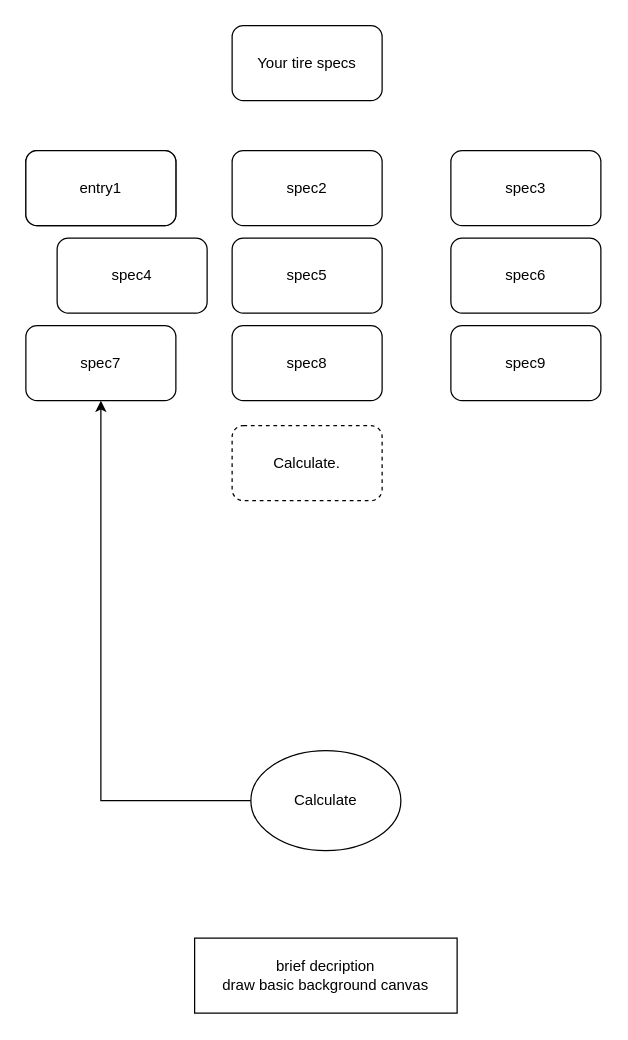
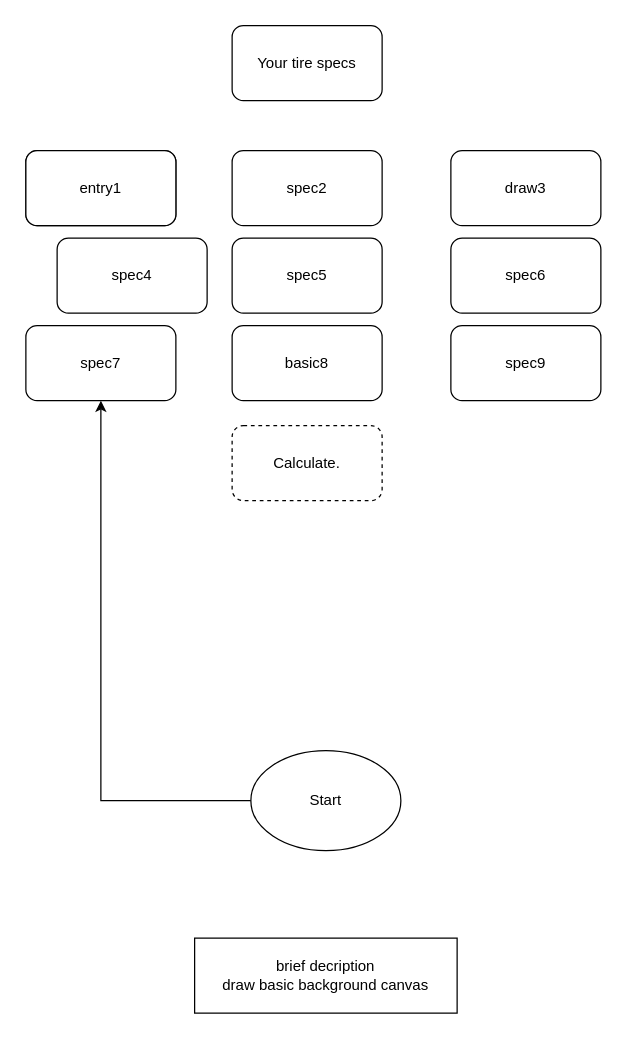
  <mxCell id="0" />
  <mxCell id="1" parent="0" />
  <mxCell id="2" value="Your tire specs" style="rounded=1;whiteSpace=wrap;html=1;" vertex="1" parent="1"><mxGeometry x="185" y="20" width="120" height="60" as="geometry" /></mxCell>
  <mxCell id="3" value="spec2" style="rounded=1;whiteSpace=wrap;html=1;" vertex="1" parent="1"><mxGeometry x="185" y="120" width="120" height="60" as="geometry" /></mxCell>
  <mxCell id="4" value="" style="rounded=1;whiteSpace=wrap;html=1;" vertex="1" parent="1"><mxGeometry x="20" y="120" width="120" height="60" as="geometry" /></mxCell>
- <mxCell id="5" value="spec3" style="rounded=1;whiteSpace=wrap;html=1;" vertex="1" parent="1"><mxGeometry x="360" y="120" width="120" height="60" as="geometry" /></mxCell>
+ <mxCell id="5" value="draw3" style="rounded=1;whiteSpace=wrap;html=1;" vertex="1" parent="1"><mxGeometry x="360" y="120" width="120" height="60" as="geometry" /></mxCell>
  <mxCell id="6" value="entry1" style="rounded=1;whiteSpace=wrap;html=1;" vertex="1" parent="1"><mxGeometry x="20" y="120" width="120" height="60" as="geometry" /></mxCell>
  <mxCell id="7" value="spec4" style="rounded=1;whiteSpace=wrap;html=1;" vertex="1" parent="1"><mxGeometry x="45" y="190" width="120" height="60" as="geometry" /></mxCell>
  <mxCell id="8" value="spec5" style="rounded=1;whiteSpace=wrap;html=1;" vertex="1" parent="1"><mxGeometry x="185" y="190" width="120" height="60" as="geometry" /></mxCell>
  <mxCell id="9" value="spec6" style="rounded=1;whiteSpace=wrap;html=1;" vertex="1" parent="1"><mxGeometry x="360" y="190" width="120" height="60" as="geometry" /></mxCell>
  <mxCell id="10" value="spec7" style="rounded=1;whiteSpace=wrap;html=1;" vertex="1" parent="1"><mxGeometry x="20" y="260" width="120" height="60" as="geometry" /></mxCell>
- <mxCell id="11" value="spec8" style="rounded=1;whiteSpace=wrap;html=1;" vertex="1" parent="1"><mxGeometry x="185" y="260" width="120" height="60" as="geometry" /></mxCell>
+ <mxCell id="11" value="basic8" style="rounded=1;whiteSpace=wrap;html=1;" vertex="1" parent="1"><mxGeometry x="185" y="260" width="120" height="60" as="geometry" /></mxCell>
  <mxCell id="12" value="spec9" style="rounded=1;whiteSpace=wrap;html=1;" vertex="1" parent="1"><mxGeometry x="360" y="260" width="120" height="60" as="geometry" /></mxCell>
  <mxCell id="13" value="Calculate." style="rounded=1;whiteSpace=wrap;html=1;dashed=1;" vertex="1" parent="1"><mxGeometry x="185" y="340" width="120" height="60" as="geometry" /></mxCell>
  <mxCell id="14" value="" style="edgeStyle=orthogonalEdgeStyle;rounded=0;orthogonalLoop=1;jettySize=auto;html=1;" edge="1" parent="1" source="15" target="10"><mxGeometry relative="1" as="geometry" /></mxCell>
- <mxCell id="15" value="Calculate" style="ellipse;whiteSpace=wrap;html=1;" vertex="1" parent="1"><mxGeometry x="200" y="600" width="120" height="80" as="geometry" /></mxCell>
+ <mxCell id="15" value="Start" style="ellipse;whiteSpace=wrap;html=1;" vertex="1" parent="1"><mxGeometry x="200" y="600" width="120" height="80" as="geometry" /></mxCell>
  <mxCell id="16" value="brief decription&lt;br&gt;draw basic background canvas" style="rounded=0;whiteSpace=wrap;html=1;" vertex="1" parent="1"><mxGeometry x="155" y="750" width="210" height="60" as="geometry" /></mxCell>
